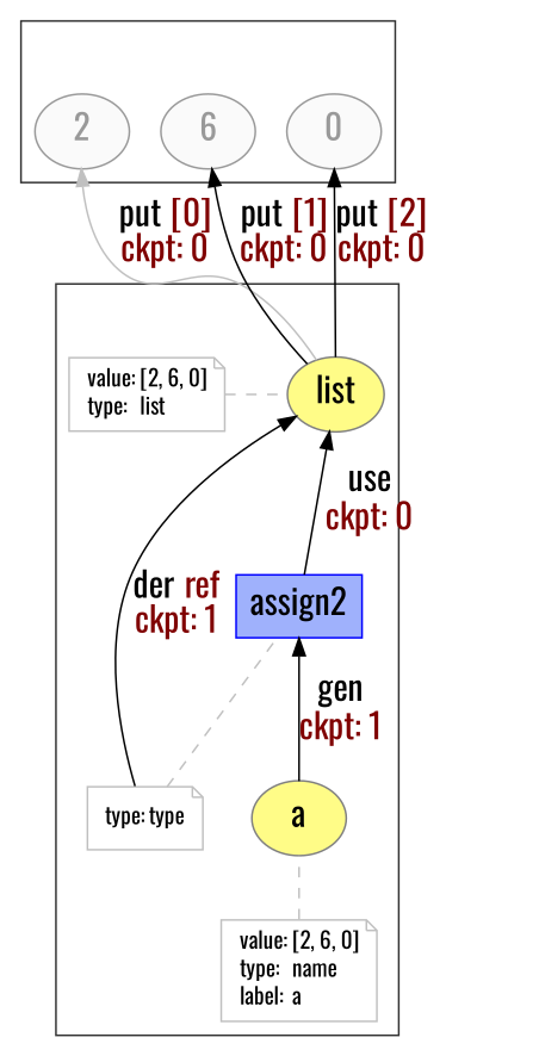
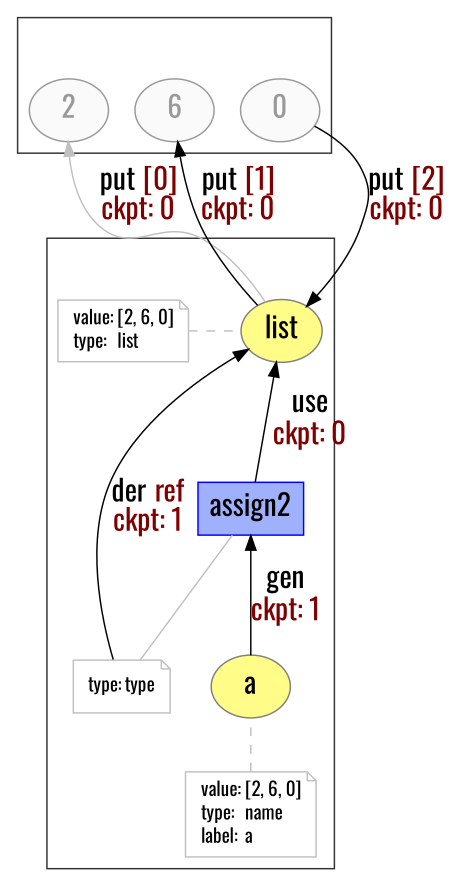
  digraph {
    fontname=Oswald
    newrank=true
    rankdir=BT
    splines=spline
    node [color=gray fontname=Oswald fontsize=20 style=filled]
    edge [color=black fontname=Oswald fontsize=20 labelangle=60.0 labeldistance=1 rotation=20]
    n1 [color="#808080" fillcolor="#FFFC87" label=list]
    n2 [fontcolor=black fontsize=13 label=<<TABLE cellpadding="0" border="0"> 	<TR> 	    <TD align="left">value:</TD> 	    <TD align="left">[2, 6, 0]</TD> 	</TR> 	<TR> 	    <TD align="left">type:</TD> 	    <TD align="left">list</TD> 	</TR> </TABLE>> shape=note style=""]
    n3 [color="#808080" fillcolor="#FFFC87" label=a]
    n4 [color="#0000FF" fillcolor="#9FB1FC" label=assign2 shape=polygon sides=4]
    n5 [fontcolor=black fontsize=13 label=<<TABLE cellpadding="0" border="0"> 	<TR> 	    <TD align="left">value:</TD> 	    <TD align="left">[2, 6, 0]</TD> 	</TR> 	<TR> 	    <TD align="left">type:</TD> 	    <TD align="left">name</TD> 	</TR> 	<TR> 	    <TD align="left">label:</TD> 	    <TD align="left">a</TD> 	</TR> </TABLE>> shape=note style=""]
    n6 [fontcolor=black fontsize=13 label=<<TABLE cellpadding="0" border="0"> 	<TR> 	    <TD align="left">type:</TD> 	    <TD align="left">type</TD> 	</TR> </TABLE>> shape=note style=""]
    n7 [color="#999999" fillcolor="#FAFAFA" fontcolor="#999999" label=2]
    n8 [color="#999999" fillcolor="#FAFAFA" fontcolor="#999999" label=6]
    n9 [color="#999999" fillcolor="#FAFAFA" fontcolor="#999999" label=0]
    subgraph sub_1 {
      rank=same
      n1
      n2
    }
    subgraph cluster_2 {
      color="#333333"
      fontcolor=white
      fontsize=24
      label=Assign
      labeljust=r
      labelloc=b
      n1
      n2
      n3
      n4
      n5
      n6
    }
    subgraph cluster_3 {
      color="#333333"
      fontcolor=white
      fontsize=24
      label=Members
      labeljust=r
      labelloc=b
      n7
      n8
      n9
    }
    n1 -> n7 [color=gray label=<<font color="black">put</font><font color="#800000">&nbsp;[0]<br/>ckpt:&nbsp;0</font>>]
    n1 -> n8 [label=<<font color="black">put</font><font color="#800000">&nbsp;[1]<br/>ckpt:&nbsp;0</font>>]
-   n1 -> n9 [label=<<font color="black">put</font><font color="#800000">&nbsp;[2]<br/>ckpt:&nbsp;0</font>>]
+   n9 -> n1 [label=<<font color="black">put</font><font color="#800000">&nbsp;[2]<br/>ckpt:&nbsp;0</font>>]
    n2 -> n1 [arrowhead=none color=gray style=dashed fontsize="" labelangle="" labeldistance="" rotation=""]
    n3 -> n4 [label=<<font color="black">gen</font><font color="#800000"><br/>ckpt:&nbsp;1</font>>]
    n4 -> n1 [label=<<font color="black">use</font><font color="#800000"><br/>ckpt:&nbsp;0</font>>]
    n5 -> n3 [arrowhead=none color=gray style=dashed fontsize="" labelangle="" labeldistance="" rotation=""]
    n6 -> n1 [label=<<font color="black">der</font><font color="#800000">&nbsp;ref<br/>ckpt:&nbsp;1</font>>]
-   n6 -> n4 [arrowhead=none color=gray style=dashed fontsize="" labelangle="" labeldistance="" rotation=""]
+   n6 -> n4 [arrowhead=none color=gray style=solid fontsize="" labelangle="" labeldistance="" rotation=""]
  }
